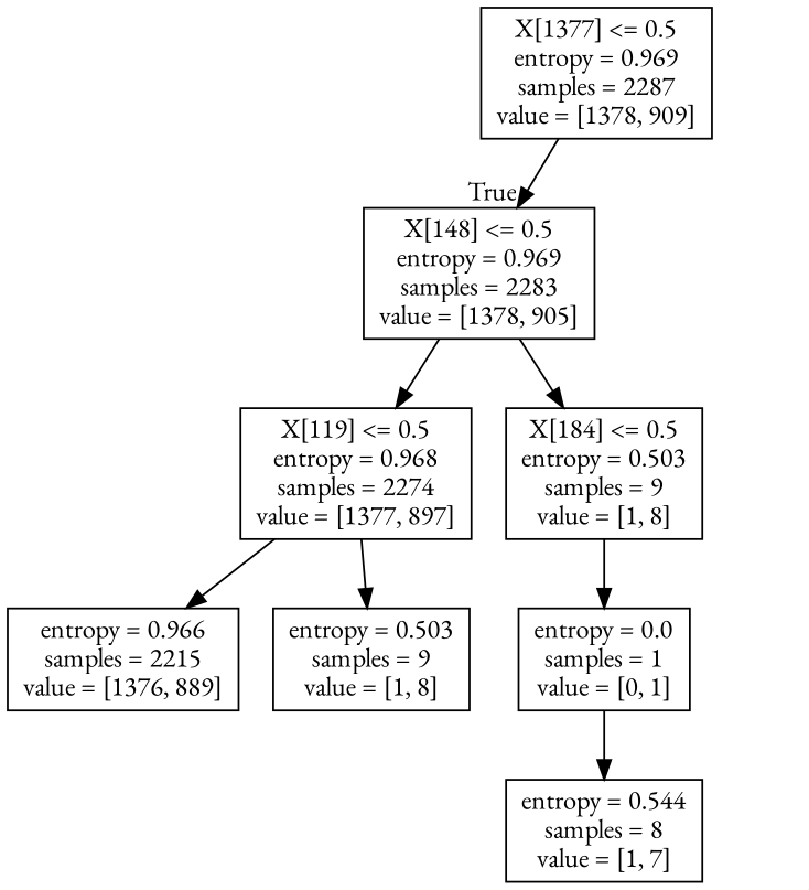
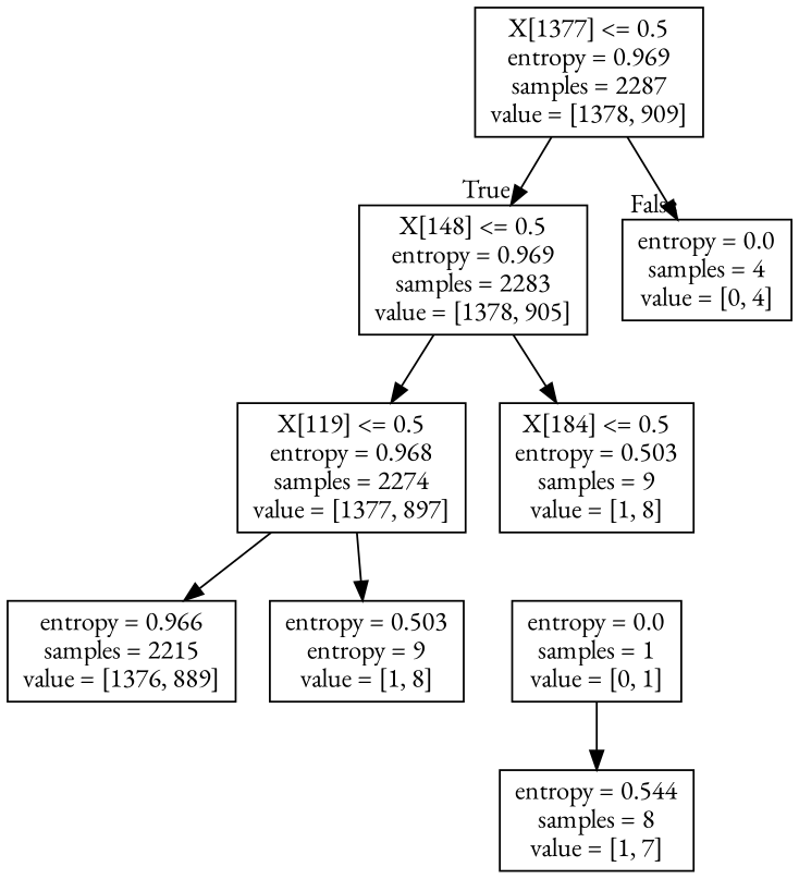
  digraph {
    fontname="EB Garamond"
    node [fontname="EB Garamond" shape=box]
    edge [fontname="EB Garamond"]
    n1 [label="X[1377] <= 0.5\nentropy = 0.969\nsamples = 2287\nvalue = [1378, 909]"]
    n2 [label="X[148] <= 0.5\nentropy = 0.969\nsamples = 2283\nvalue = [1378, 905]"]
+   n3 [label="entropy = 0.0\nsamples = 4\nvalue = [0, 4]"]
    n4 [label="X[119] <= 0.5\nentropy = 0.968\nsamples = 2274\nvalue = [1377, 897]"]
    n5 [label="X[184] <= 0.5\nentropy = 0.503\nsamples = 9\nvalue = [1, 8]"]
    n6 [label="entropy = 0.966\nsamples = 2215\nvalue = [1376, 889]"]
-   n7 [label="entropy = 0.503\nsamples = 9\nvalue = [1, 8]"]
+   n7 [label="entropy = 0.503\nentropy = 9\nvalue = [1, 8]"]
    n8 [label="entropy = 0.0\nsamples = 1\nvalue = [0, 1]"]
    n9 [label="entropy = 0.544\nsamples = 8\nvalue = [1, 7]"]
    n1 -> n2 [headlabel=True labelangle=45 labeldistance=2.5]
+   n1 -> n3 [headlabel=False labelangle=-45 labeldistance=2.5]
    n2 -> n4
    n2 -> n5
    n4 -> n6
    n4 -> n7
-   n5 -> n8
    n8 -> n9
  }
